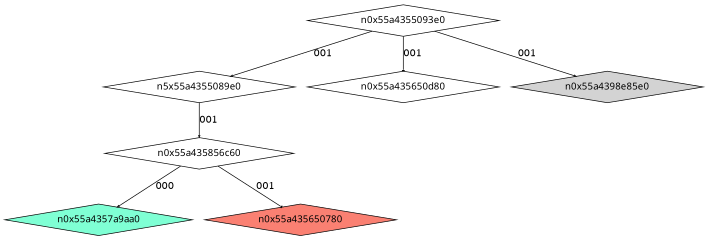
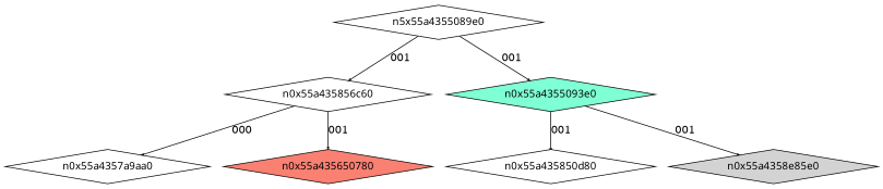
  digraph {
    node [fillcolor=white fontname=Terminus shape=diamond style=filled]
    edge [arrowhead=onormal arrowsize=.3]
    n1 [height=.1 label=n5x55a4355089e0 width=.1]
    n0x55a435856c60 [height=.1 width=.1]
-   n0x55a4355093e0 [height=.1 width=.1]
-   n0x55a4357a9aa0 [fillcolor=aquamarine height=.1 width=.1]
+   n0x55a4355093e0 [fillcolor=aquamarine height=.1 width=.1]
+   n0x55a4357a9aa0 [height=.1 width=.1]
    n0x55a435650780 [fillcolor=salmon height=.1 width=.1]
-   n0x55a435650d80 [height=.1 width=.1]
-   n0x55a4358e85e0 [fillcolor=lightgrey height=.1 width=.1 label=n0x55a4398e85e0]
+   n0x55a435650d80 [height=.1 width=.1 label=n0x55a435850d80]
+   n0x55a4358e85e0 [fillcolor=lightgrey height=.1 width=.1]
    n1 -> n0x55a435856c60 [label=001]
-   n0x55a4355093e0 -> n1 [label=001]
+   n1 -> n0x55a4355093e0 [label=001]
    n0x55a435856c60 -> n0x55a4357a9aa0 [label=000]
-   n0x55a435856c60 -> n0x55a435650780 [arrowhead=tee label=001]
+   n0x55a435856c60 -> n0x55a435650780 [label=001]
    n0x55a4355093e0 -> n0x55a435650d80 [arrowhead=tee label=001]
    n0x55a4355093e0 -> n0x55a4358e85e0 [label=001]
  }
